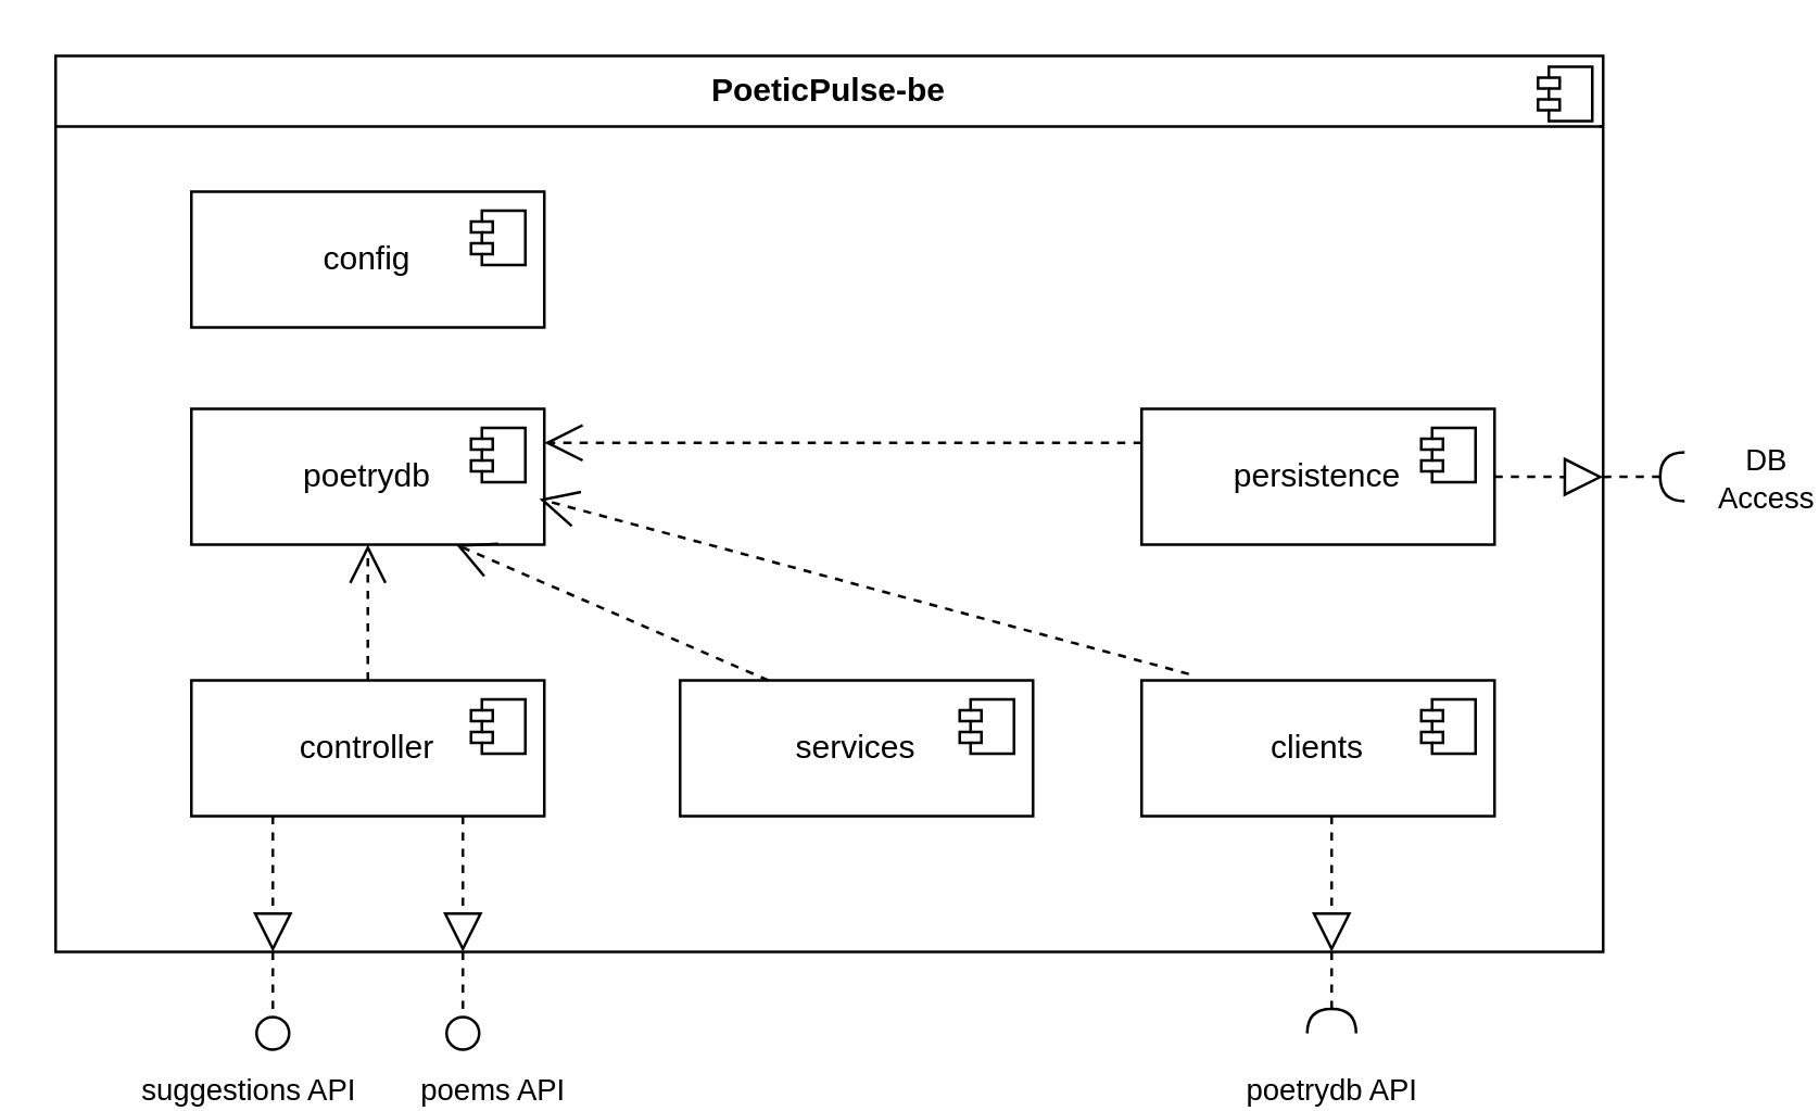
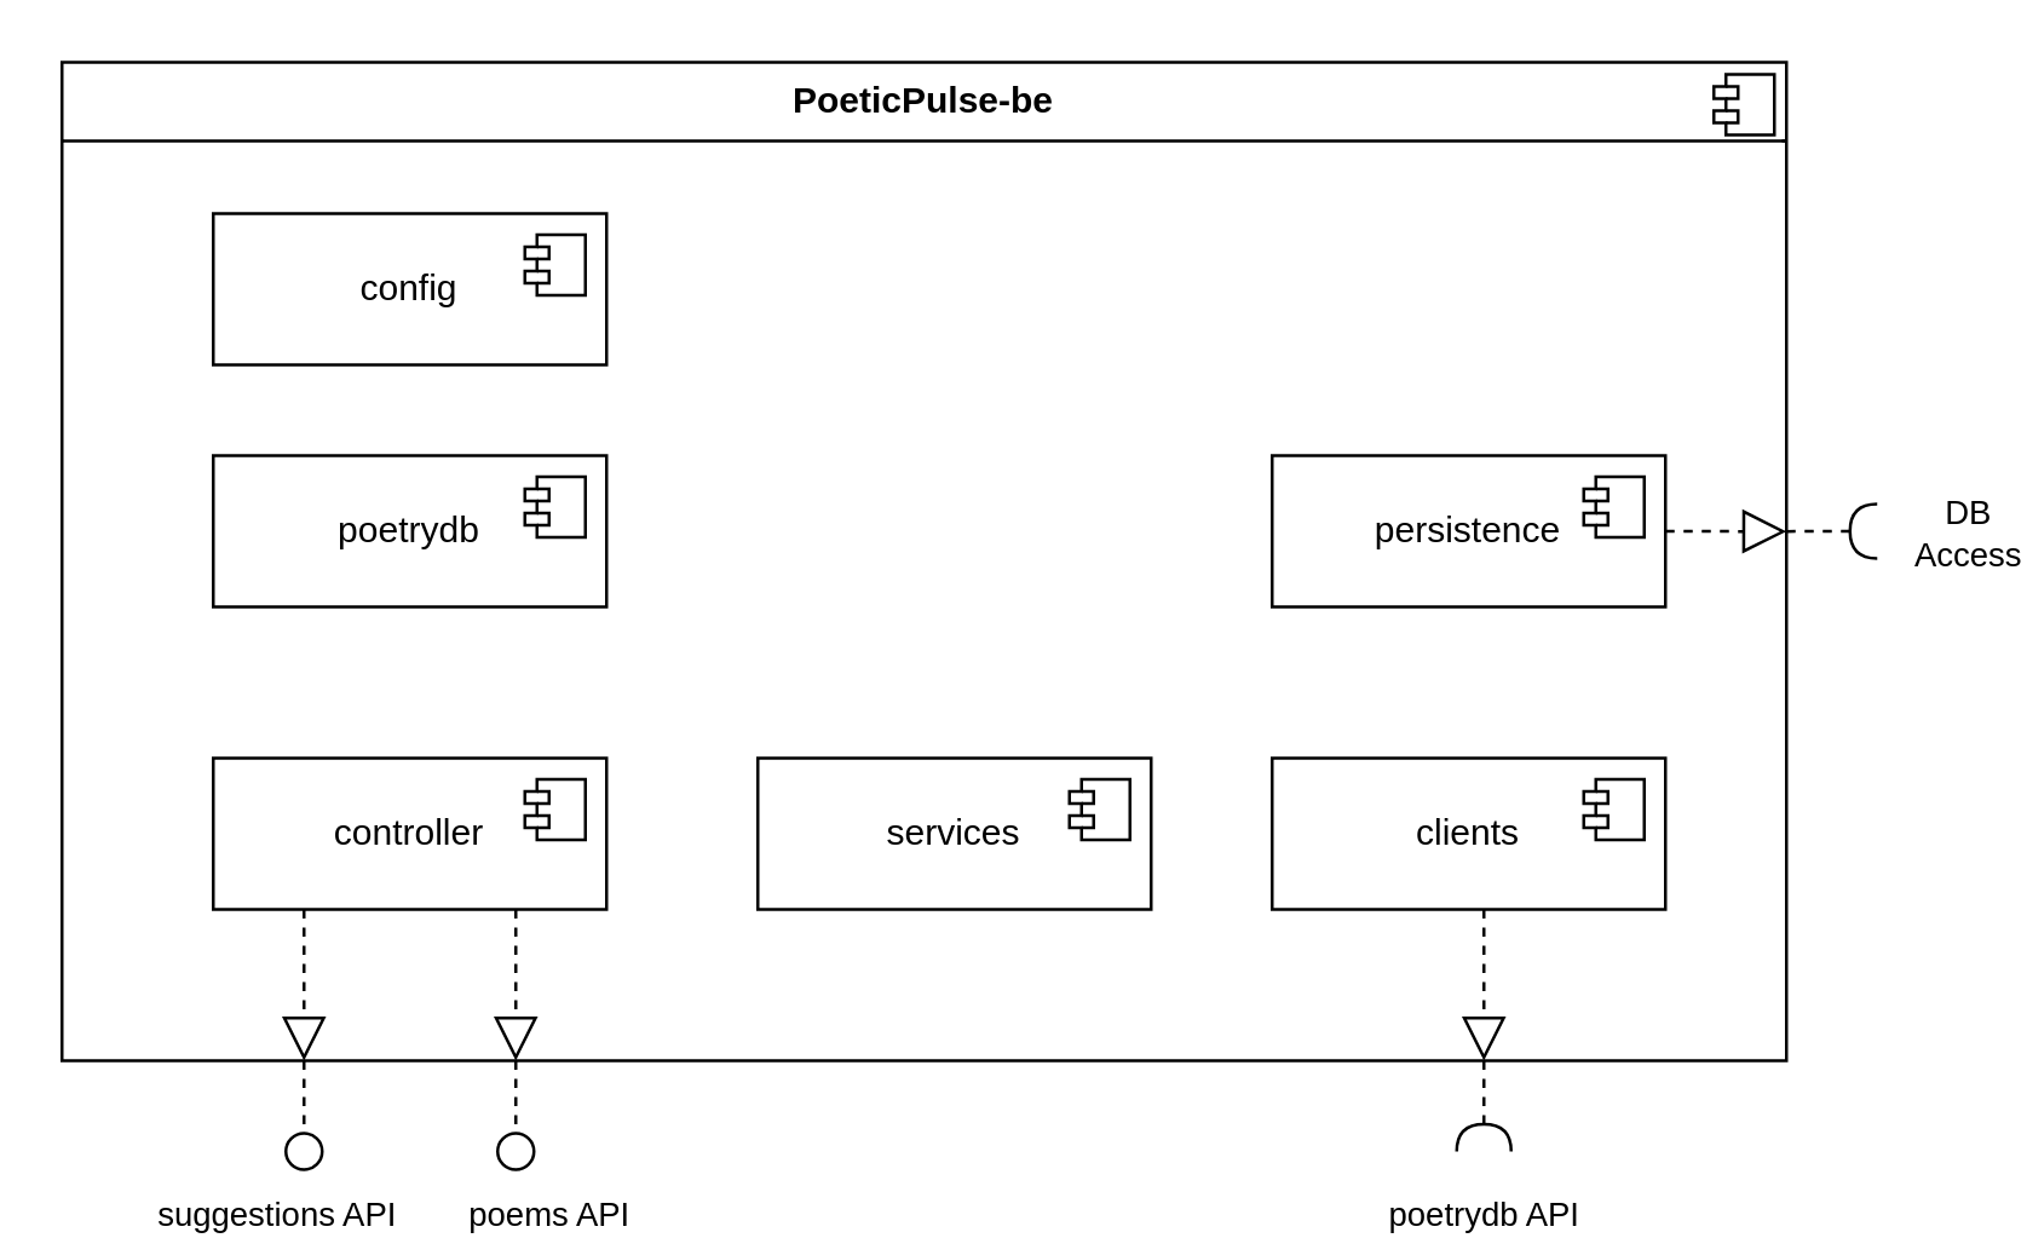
  <mxCell id="0" />
  <mxCell id="1" parent="0" />
  <mxCell id="2" value="&lt;p style=&quot;margin:0px;margin-top:6px;text-align:center;&quot;&gt;&lt;b&gt;PoeticPulse-be&lt;/b&gt;&lt;/p&gt;&lt;hr size=&quot;1&quot; style=&quot;border-style:solid;&quot;&gt;&lt;p style=&quot;margin:0px;margin-left:8px;&quot;&gt;&lt;br&gt;&lt;/p&gt;" style="align=left;overflow=fill;html=1;dropTarget=0;whiteSpace=wrap;" vertex="1" parent="1"><mxGeometry x="20" y="20" width="570" height="330" as="geometry" /></mxCell>
  <mxCell id="3" value="" style="shape=component;jettyWidth=8;jettyHeight=4;" vertex="1" parent="2"><mxGeometry x="1" width="20" height="20" relative="1" as="geometry"><mxPoint x="-24" y="4" as="offset" /></mxGeometry></mxCell>
  <mxCell id="4" value="controller" style="html=1;dropTarget=0;whiteSpace=wrap;" vertex="1" parent="1"><mxGeometry x="70" y="250" width="130" height="50" as="geometry" /></mxCell>
  <mxCell id="5" value="" style="shape=module;jettyWidth=8;jettyHeight=4;" vertex="1" parent="4"><mxGeometry x="1" width="20" height="20" relative="1" as="geometry"><mxPoint x="-27" y="7" as="offset" /></mxGeometry></mxCell>
  <mxCell id="6" value="persistence" style="html=1;dropTarget=0;whiteSpace=wrap;" vertex="1" parent="1"><mxGeometry x="420" y="150" width="130" height="50" as="geometry" /></mxCell>
  <mxCell id="7" value="" style="shape=module;jettyWidth=8;jettyHeight=4;" vertex="1" parent="6"><mxGeometry x="1" width="20" height="20" relative="1" as="geometry"><mxPoint x="-27" y="7" as="offset" /></mxGeometry></mxCell>
  <mxCell id="8" value="clients" style="html=1;dropTarget=0;whiteSpace=wrap;" vertex="1" parent="1"><mxGeometry x="420" y="250" width="130" height="50" as="geometry" /></mxCell>
  <mxCell id="9" value="" style="shape=module;jettyWidth=8;jettyHeight=4;" vertex="1" parent="8"><mxGeometry x="1" width="20" height="20" relative="1" as="geometry"><mxPoint x="-27" y="7" as="offset" /></mxGeometry></mxCell>
  <mxCell id="10" value="poetrydb" style="html=1;dropTarget=0;whiteSpace=wrap;" vertex="1" parent="1"><mxGeometry x="70" y="150" width="130" height="50" as="geometry" /></mxCell>
  <mxCell id="11" value="" style="shape=module;jettyWidth=8;jettyHeight=4;" vertex="1" parent="10"><mxGeometry x="1" width="20" height="20" relative="1" as="geometry"><mxPoint x="-27" y="7" as="offset" /></mxGeometry></mxCell>
  <mxCell id="12" value="services" style="html=1;dropTarget=0;whiteSpace=wrap;" vertex="1" parent="1"><mxGeometry x="250" y="250" width="130" height="50" as="geometry" /></mxCell>
  <mxCell id="13" value="" style="shape=module;jettyWidth=8;jettyHeight=4;" vertex="1" parent="12"><mxGeometry x="1" width="20" height="20" relative="1" as="geometry"><mxPoint x="-27" y="7" as="offset" /></mxGeometry></mxCell>
  <mxCell id="14" value="config" style="html=1;dropTarget=0;whiteSpace=wrap;" vertex="1" parent="1"><mxGeometry x="70" y="70" width="130" height="50" as="geometry" /></mxCell>
  <mxCell id="15" value="" style="shape=module;jettyWidth=8;jettyHeight=4;" vertex="1" parent="14"><mxGeometry x="1" width="20" height="20" relative="1" as="geometry"><mxPoint x="-27" y="7" as="offset" /></mxGeometry></mxCell>
- <mxCell id="16" value="" style="edgeStyle=none;html=1;endArrow=open;endSize=12;dashed=1;verticalAlign=bottom;rounded=0;exitX=0.5;exitY=0;exitDx=0;exitDy=0;entryX=0.5;entryY=1;entryDx=0;entryDy=0;" edge="1" parent="1" source="4" target="10"><mxGeometry width="160" relative="1" as="geometry"><mxPoint x="210" y="285" as="sourcePoint" /><mxPoint x="-20" y="220" as="targetPoint" /></mxGeometry></mxCell>
- <mxCell id="17" value="" style="edgeStyle=none;html=1;endArrow=open;endSize=12;dashed=1;verticalAlign=bottom;rounded=0;exitX=0.134;exitY=-0.047;exitDx=0;exitDy=0;entryX=0.986;entryY=0.664;entryDx=0;entryDy=0;exitPerimeter=0;entryPerimeter=0;" edge="1" parent="1" source="8" target="10"><mxGeometry width="160" relative="1" as="geometry"><mxPoint x="240" y="207" as="sourcePoint" /><mxPoint x="280" y="170" as="targetPoint" /></mxGeometry></mxCell>
- <mxCell id="18" value="" style="edgeStyle=none;html=1;endArrow=open;endSize=12;dashed=1;verticalAlign=bottom;rounded=0;exitX=0;exitY=0.25;exitDx=0;exitDy=0;entryX=1;entryY=0.25;entryDx=0;entryDy=0;" edge="1" parent="1" source="6" target="10"><mxGeometry width="160" relative="1" as="geometry"><mxPoint x="380" y="248" as="sourcePoint" /><mxPoint x="410" y="267" as="targetPoint" /></mxGeometry></mxCell>
  <mxCell id="19" value="" style="edgeStyle=none;html=1;endArrow=block;endSize=12;dashed=1;verticalAlign=bottom;rounded=0;entryX=0.986;entryY=0.664;entryDx=0;entryDy=0;entryPerimeter=0;endFill=0;" edge="1" parent="1"><mxGeometry width="160" relative="1" as="geometry"><mxPoint x="100" y="300" as="sourcePoint" /><mxPoint x="100" y="350" as="targetPoint" /></mxGeometry></mxCell>
  <mxCell id="20" value="" style="edgeStyle=none;html=1;endArrow=block;endSize=12;dashed=1;verticalAlign=bottom;rounded=0;entryX=0.986;entryY=0.664;entryDx=0;entryDy=0;entryPerimeter=0;endFill=0;" edge="1" parent="1"><mxGeometry width="160" relative="1" as="geometry"><mxPoint x="170" y="300" as="sourcePoint" /><mxPoint x="170" y="350" as="targetPoint" /></mxGeometry></mxCell>
  <mxCell id="21" value="" style="edgeStyle=none;html=1;endArrow=block;endSize=12;dashed=1;verticalAlign=bottom;rounded=0;entryX=0.986;entryY=0.664;entryDx=0;entryDy=0;entryPerimeter=0;endFill=0;" edge="1" parent="1"><mxGeometry width="160" relative="1" as="geometry"><mxPoint x="490" y="300" as="sourcePoint" /><mxPoint x="490" y="350" as="targetPoint" /></mxGeometry></mxCell>
  <mxCell id="22" value="" style="edgeStyle=none;html=1;endArrow=block;endSize=12;dashed=1;verticalAlign=bottom;rounded=0;entryX=1;entryY=0.47;entryDx=0;entryDy=0;entryPerimeter=0;endFill=0;exitX=1;exitY=0.5;exitDx=0;exitDy=0;" edge="1" parent="1" source="6" target="2"><mxGeometry width="160" relative="1" as="geometry"><mxPoint x="630" y="140" as="sourcePoint" /><mxPoint x="630" y="190" as="targetPoint" /></mxGeometry></mxCell>
  <mxCell id="23" value="" style="edgeStyle=none;html=1;endArrow=oval;endSize=12;dashed=1;verticalAlign=bottom;rounded=0;endFill=0;" edge="1" parent="1"><mxGeometry width="160" relative="1" as="geometry"><mxPoint x="170" y="350" as="sourcePoint" /><mxPoint x="170" y="380" as="targetPoint" /></mxGeometry></mxCell>
  <mxCell id="24" value="poems API" style="edgeLabel;html=1;align=center;verticalAlign=middle;resizable=0;points=[];" vertex="1" connectable="0" parent="23"><mxGeometry x="-0.467" relative="1" as="geometry"><mxPoint x="10" y="42" as="offset" /></mxGeometry></mxCell>
  <mxCell id="25" value="" style="edgeStyle=none;html=1;endArrow=halfCircle;endSize=7;dashed=1;verticalAlign=bottom;rounded=0;endFill=0;" edge="1" parent="1"><mxGeometry width="160" relative="1" as="geometry"><mxPoint x="490" y="350" as="sourcePoint" /><mxPoint x="490" y="380" as="targetPoint" /></mxGeometry></mxCell>
  <mxCell id="26" value="poetrydb API" style="edgeLabel;html=1;align=center;verticalAlign=middle;resizable=0;points=[];" vertex="1" connectable="0" parent="25"><mxGeometry x="-0.022" y="-1" relative="1" as="geometry"><mxPoint y="35" as="offset" /></mxGeometry></mxCell>
  <mxCell id="27" value="" style="edgeStyle=none;html=1;endArrow=halfCircle;endSize=7;dashed=1;verticalAlign=bottom;rounded=0;endFill=0;exitX=1;exitY=0.474;exitDx=0;exitDy=0;exitPerimeter=0;" edge="1" parent="1"><mxGeometry width="160" relative="1" as="geometry"><mxPoint x="590" y="175.05" as="sourcePoint" /><mxPoint x="620" y="175" as="targetPoint" /></mxGeometry></mxCell>
  <mxCell id="28" value="DB&lt;div&gt;Access&lt;/div&gt;" style="edgeLabel;html=1;align=center;verticalAlign=middle;resizable=0;points=[];" vertex="1" connectable="0" parent="27"><mxGeometry x="0.524" y="6" relative="1" as="geometry"><mxPoint x="37" y="6" as="offset" /></mxGeometry></mxCell>
  <mxCell id="29" value="" style="edgeStyle=none;html=1;endArrow=oval;endSize=12;dashed=1;verticalAlign=bottom;rounded=0;endFill=0;" edge="1" parent="1"><mxGeometry width="160" relative="1" as="geometry"><mxPoint x="100" y="350" as="sourcePoint" /><mxPoint x="100" y="380" as="targetPoint" /></mxGeometry></mxCell>
  <mxCell id="30" value="suggestions API" style="edgeLabel;html=1;align=center;verticalAlign=middle;resizable=0;points=[];" vertex="1" connectable="0" parent="29"><mxGeometry x="-0.467" relative="1" as="geometry"><mxPoint x="-10" y="42" as="offset" /></mxGeometry></mxCell>
- <mxCell id="31" value="" style="edgeStyle=none;html=1;endArrow=open;endSize=12;dashed=1;verticalAlign=bottom;rounded=0;exitX=0.25;exitY=0;exitDx=0;exitDy=0;entryX=0.75;entryY=1;entryDx=0;entryDy=0;" edge="1" parent="1" source="12" target="10"><mxGeometry width="160" relative="1" as="geometry"><mxPoint x="447" y="258" as="sourcePoint" /><mxPoint x="208" y="193" as="targetPoint" /></mxGeometry></mxCell>
